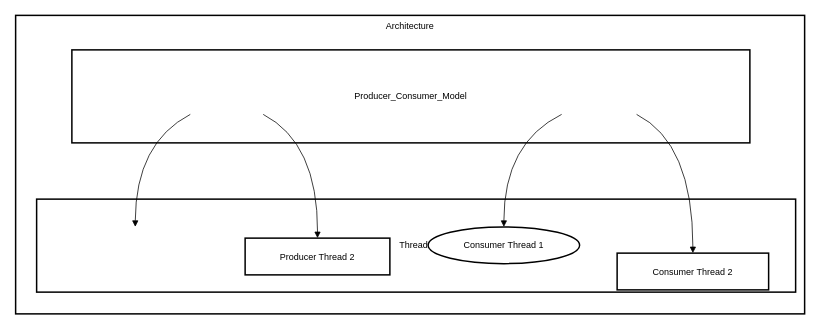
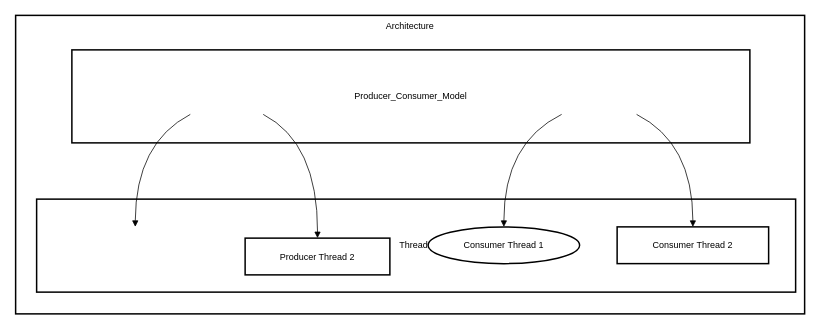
  <mxCell id="0" />
  <mxCell id="1" parent="0" />
  <mxCell id="2" value="Architecture" style="whiteSpace=wrap;strokeWidth=2;verticalAlign=top;" vertex="1" parent="1"><mxGeometry x="20" y="20" width="1052" height="398" as="geometry" /></mxCell>
  <mxCell id="3" value="Producer Thread 1" style="whiteSpace=wrap;strokeWidth=2;" vertex="1" parent="2"><mxGeometry x="63" y="282" width="193" height="49" as="geometry" /></mxCell>
  <mxCell id="4" value="Threads" style="whiteSpace=wrap;strokeWidth=2;" vertex="1" parent="2"><mxGeometry x="28" y="245" width="1012" height="124" as="geometry" /></mxCell>
  <mxCell id="5" value="Producer Process" style="whiteSpace=wrap;strokeWidth=2;" vertex="1" parent="2"><mxGeometry x="188" y="83" width="187" height="49" as="geometry" /></mxCell>
  <mxCell id="6" value="Producer Thread 2" style="whiteSpace=wrap;strokeWidth=2;" vertex="1" parent="2"><mxGeometry x="306" y="297" width="193" height="49" as="geometry" /></mxCell>
  <mxCell id="7" value="Consumer Process" style="whiteSpace=wrap;strokeWidth=2;" vertex="1" parent="2"><mxGeometry x="679" y="83" width="196" height="49" as="geometry" /></mxCell>
  <mxCell id="8" value="Consumer Thread 1" style="ellipse;whiteSpace=wrap;strokeWidth=2;" vertex="1" parent="2"><mxGeometry x="550" y="282" width="202" height="49" as="geometry" /></mxCell>
- <mxCell id="9" value="Consumer Thread 2" style="whiteSpace=wrap;strokeWidth=2;" vertex="1" parent="2"><mxGeometry x="802" y="317" width="202" height="49" as="geometry" /></mxCell>
+ <mxCell id="9" value="Consumer Thread 2" style="whiteSpace=wrap;strokeWidth=2;" vertex="1" parent="2"><mxGeometry x="802" y="282" width="202" height="49" as="geometry" /></mxCell>
  <mxCell id="10" value="Producer_Consumer_Model" style="whiteSpace=wrap;strokeWidth=2;" vertex="1" parent="2"><mxGeometry x="75" y="46" width="904" height="124" as="geometry" /></mxCell>
  <mxCell id="11" value="" style="curved=1;startArrow=none;endArrow=block;exitX=0.24;exitY=1;entryX=0.5;entryY=0;" edge="1" parent="2" source="5" target="3"><mxGeometry relative="1" as="geometry"><Array as="points"><mxPoint x="160" y="170" /></Array></mxGeometry></mxCell>
  <mxCell id="12" value="" style="curved=1;startArrow=none;endArrow=block;exitX=0.76;exitY=1;entryX=0.5;entryY=0;" edge="1" parent="2" source="5" target="6"><mxGeometry relative="1" as="geometry"><Array as="points"><mxPoint x="403" y="170" /></Array></mxGeometry></mxCell>
  <mxCell id="13" value="" style="curved=1;startArrow=none;endArrow=block;exitX=0.25;exitY=1;entryX=0.5;entryY=0;" edge="1" parent="2" source="7" target="8"><mxGeometry relative="1" as="geometry"><Array as="points"><mxPoint x="651" y="170" /></Array></mxGeometry></mxCell>
  <mxCell id="14" value="" style="curved=1;startArrow=none;endArrow=block;exitX=0.76;exitY=1;entryX=0.5;entryY=0;" edge="1" parent="2" source="7" target="9"><mxGeometry relative="1" as="geometry"><Array as="points"><mxPoint x="903" y="170" /></Array></mxGeometry></mxCell>
